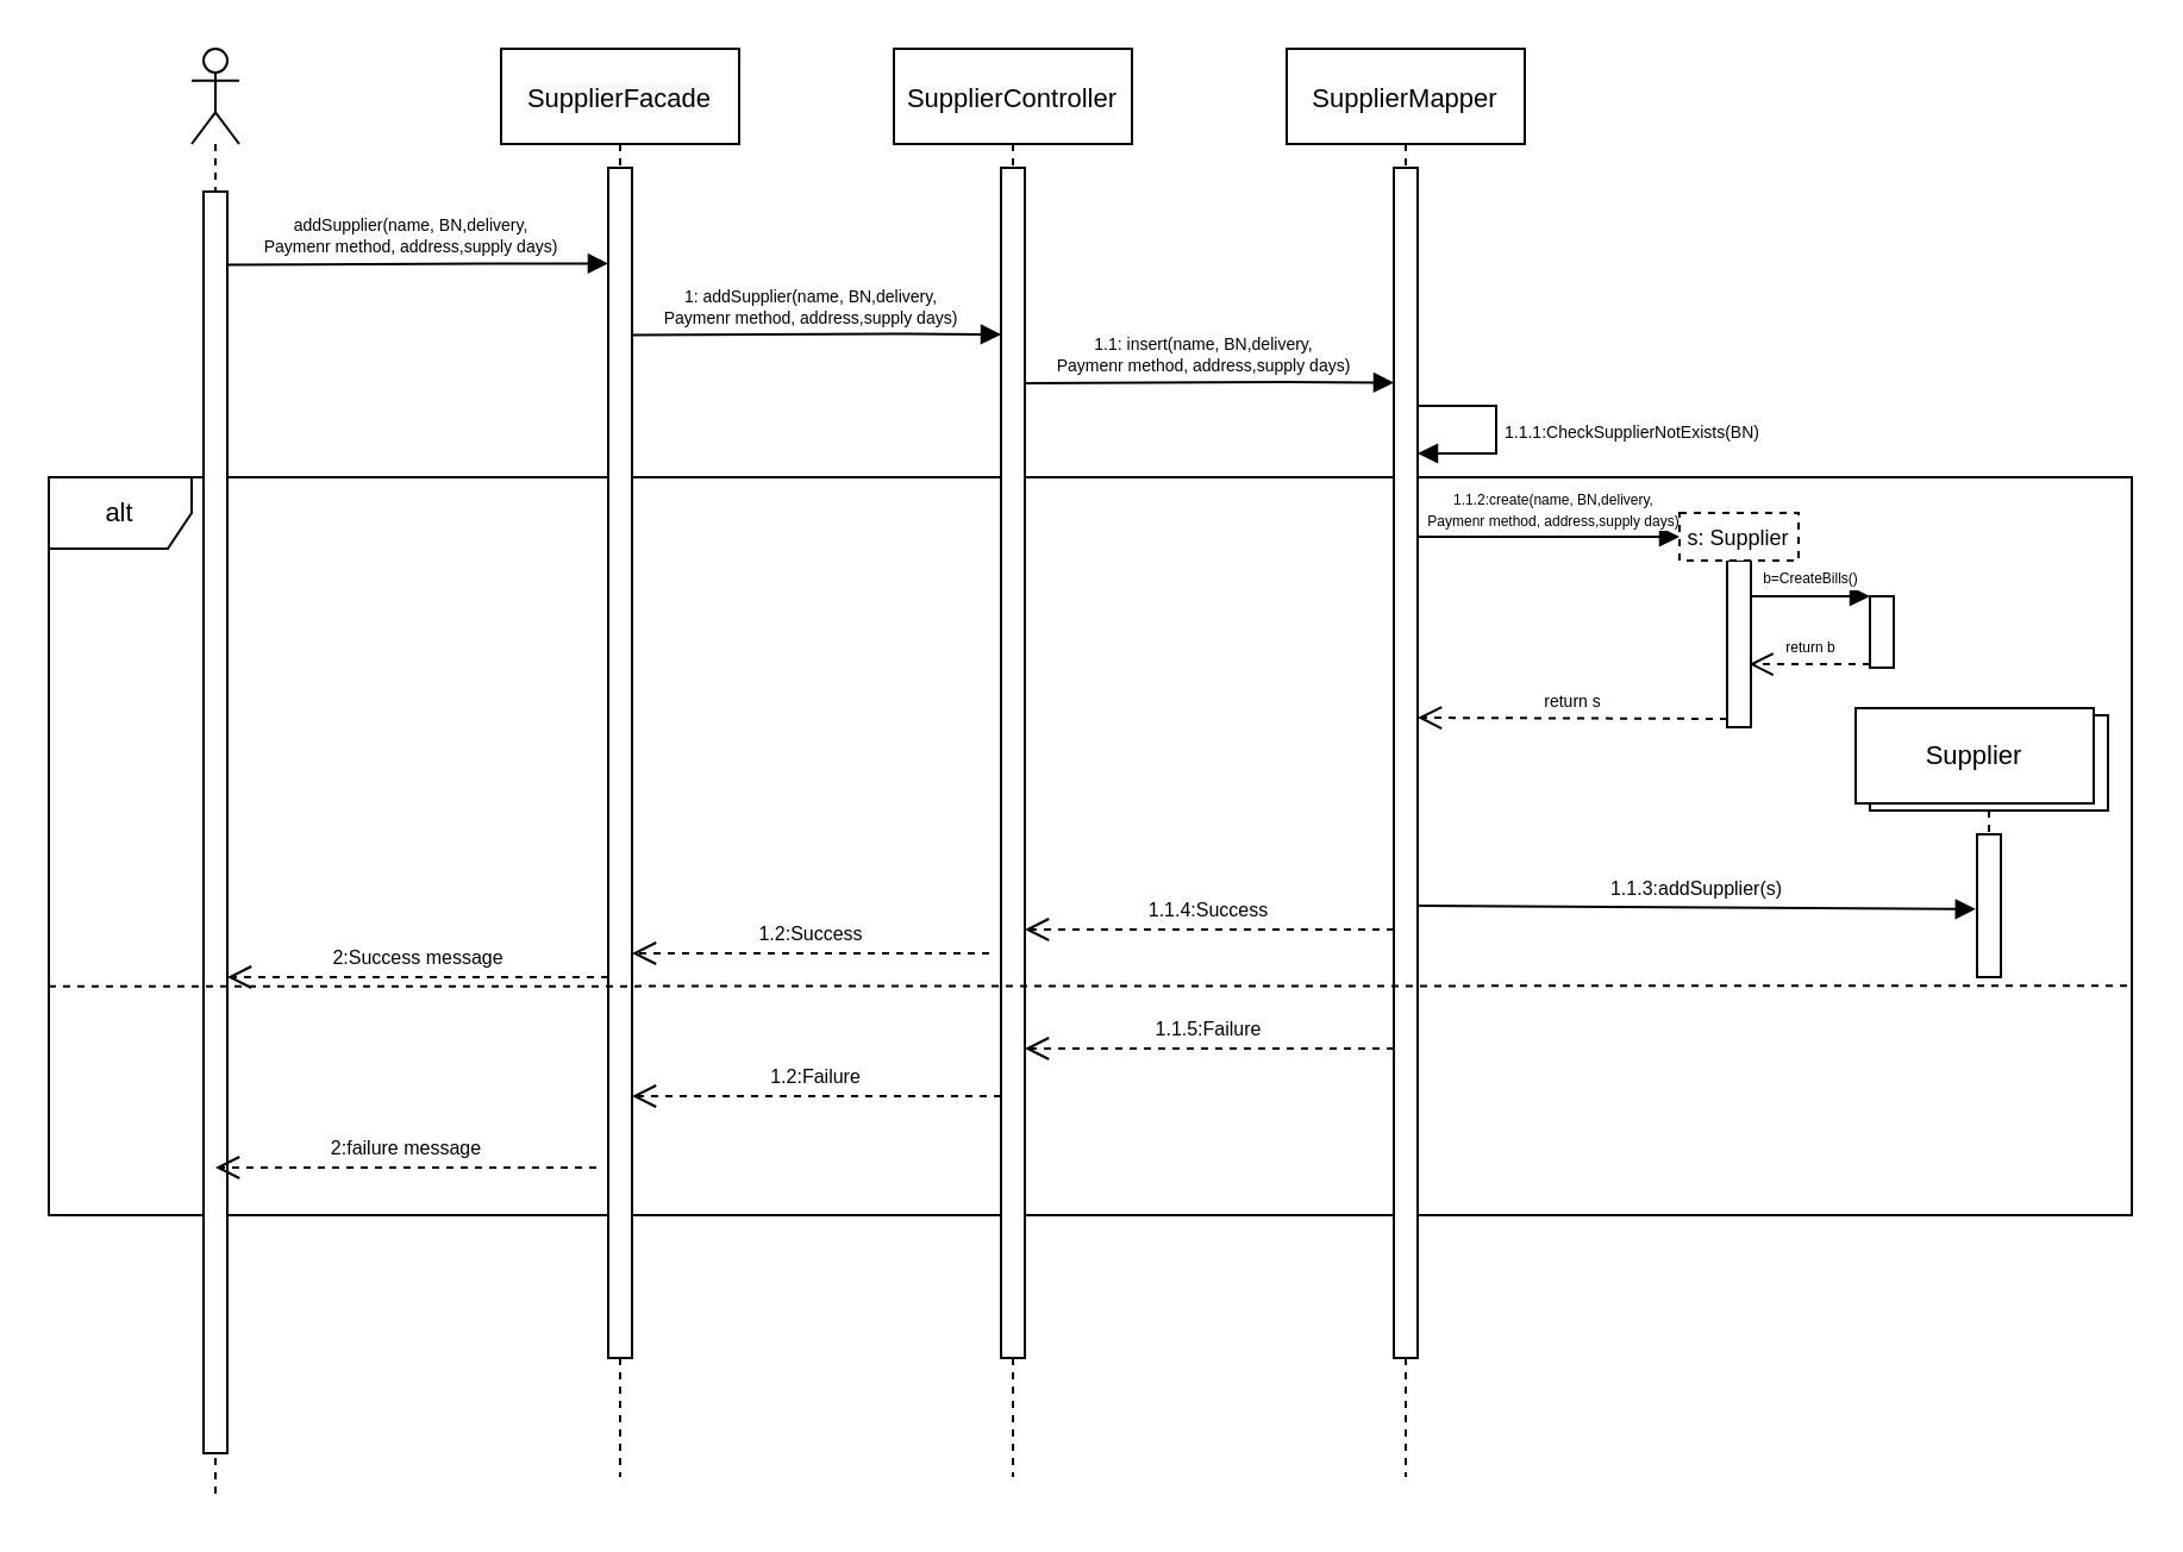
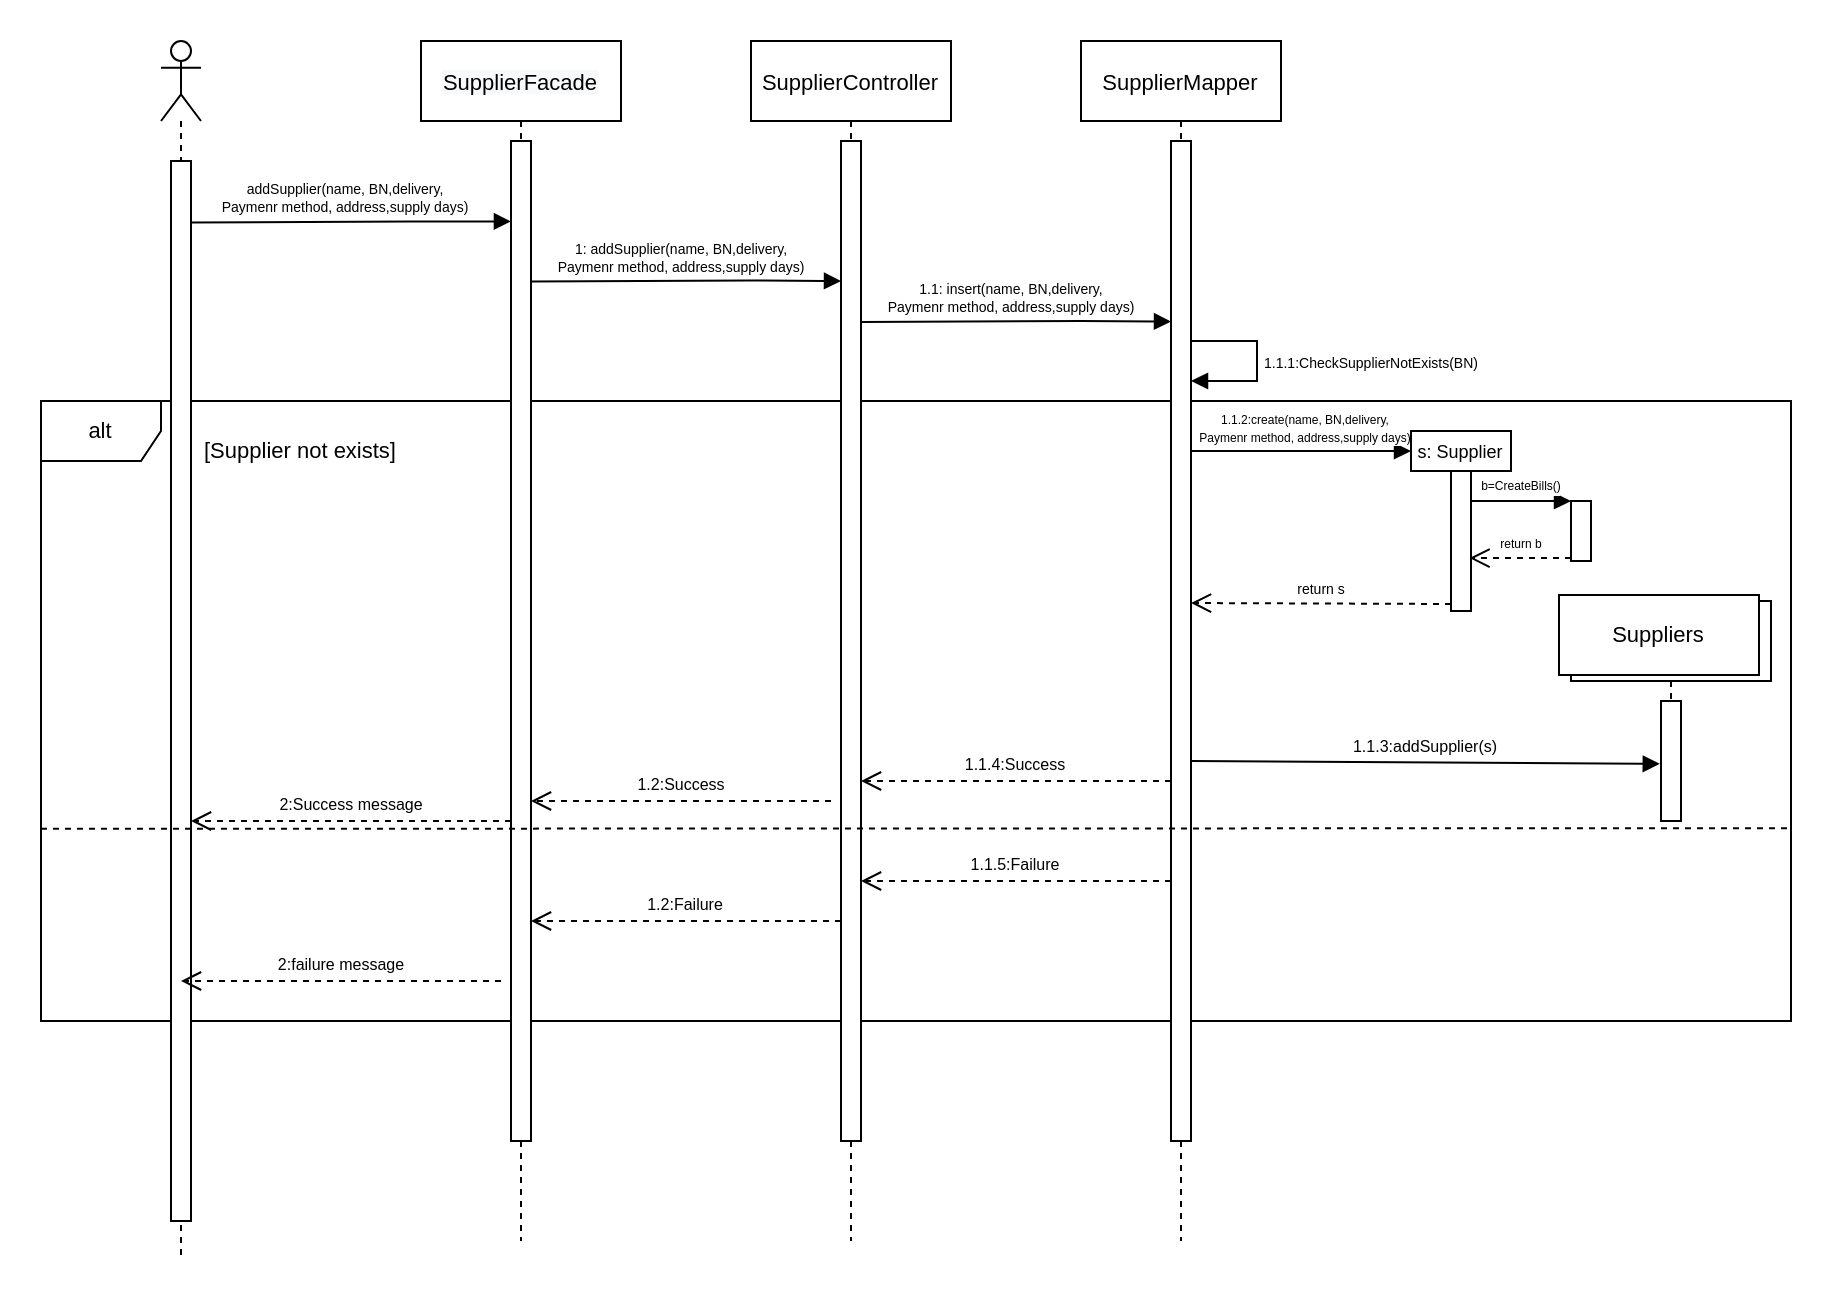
  <mxCell id="0" />
  <mxCell id="1" parent="0" />
  <mxCell id="2" value="alt" style="shape=umlFrame;whiteSpace=wrap;html=1;fontSize=11;" vertex="1" parent="1"><mxGeometry x="20" y="200" width="875" height="310" as="geometry" /></mxCell>
  <mxCell id="3" value="" style="shape=umlLifeline;participant=umlActor;perimeter=lifelinePerimeter;whiteSpace=wrap;html=1;container=1;collapsible=0;recursiveResize=0;verticalAlign=top;spacingTop=36;outlineConnect=0;fontSize=13;" vertex="1" parent="1"><mxGeometry x="80" y="20" width="20" height="610" as="geometry" /></mxCell>
  <mxCell id="4" value="" style="html=1;points=[];perimeter=orthogonalPerimeter;fontSize=13;" vertex="1" parent="3"><mxGeometry x="5" y="60" width="10" height="530" as="geometry" /></mxCell>
  <mxCell id="5" value="&lt;span style=&quot;color: rgb(0, 0, 0); font-family: Helvetica; font-size: 11px; font-style: normal; font-variant-ligatures: normal; font-variant-caps: normal; font-weight: 400; letter-spacing: normal; orphans: 2; text-align: center; text-indent: 0px; text-transform: none; widows: 2; word-spacing: 0px; -webkit-text-stroke-width: 0px; background-color: rgb(248, 249, 250); text-decoration-thickness: initial; text-decoration-style: initial; text-decoration-color: initial; float: none; display: inline !important;&quot;&gt;SupplierFacade&lt;/span&gt;" style="shape=umlLifeline;perimeter=lifelinePerimeter;whiteSpace=wrap;html=1;container=1;collapsible=0;recursiveResize=0;outlineConnect=0;fontSize=13;" vertex="1" parent="1"><mxGeometry x="210" y="20" width="100" height="600" as="geometry" /></mxCell>
  <mxCell id="6" value="" style="html=1;points=[];perimeter=orthogonalPerimeter;fontSize=13;" vertex="1" parent="5"><mxGeometry x="45" y="50" width="10" height="500" as="geometry" /></mxCell>
  <mxCell id="7" value="addSupplier(name, BN,delivery,&lt;br&gt;Paymenr method, address,supply days)" style="html=1;verticalAlign=bottom;endArrow=block;rounded=0;fontSize=7;exitX=1.003;exitY=0.058;exitDx=0;exitDy=0;exitPerimeter=0;" edge="1" parent="5" source="4"><mxGeometry x="-0.033" width="80" relative="1" as="geometry"><mxPoint x="-110" y="90" as="sourcePoint" /><mxPoint x="44.97" y="90.24" as="targetPoint" /><Array as="points"><mxPoint x="-5.03" y="90.24" /></Array><mxPoint as="offset" /></mxGeometry></mxCell>
  <mxCell id="8" value="&lt;span style=&quot;font-size: 11px;&quot;&gt;SupplierController&lt;/span&gt;" style="shape=umlLifeline;perimeter=lifelinePerimeter;whiteSpace=wrap;html=1;container=1;collapsible=0;recursiveResize=0;outlineConnect=0;fontSize=13;" vertex="1" parent="1"><mxGeometry x="375" y="20" width="100" height="600" as="geometry" /></mxCell>
  <mxCell id="9" value="" style="html=1;points=[];perimeter=orthogonalPerimeter;fontSize=13;" vertex="1" parent="8"><mxGeometry x="45" y="50" width="10" height="500" as="geometry" /></mxCell>
  <mxCell id="10" value="1: addSupplier(name, BN,delivery,&lt;br&gt;Paymenr method, address,supply days)" style="html=1;verticalAlign=bottom;endArrow=block;rounded=0;fontSize=7;exitX=1.003;exitY=0.058;exitDx=0;exitDy=0;exitPerimeter=0;" edge="1" parent="8"><mxGeometry x="-0.033" width="80" relative="1" as="geometry"><mxPoint x="-110" y="120.25" as="sourcePoint" /><mxPoint x="45" y="120" as="targetPoint" /><Array as="points"><mxPoint x="-0.06" y="119.75" /></Array><mxPoint as="offset" /></mxGeometry></mxCell>
  <mxCell id="11" value="&lt;span style=&quot;font-size: 11px;&quot;&gt;SupplierMapper&lt;/span&gt;" style="shape=umlLifeline;perimeter=lifelinePerimeter;whiteSpace=wrap;html=1;container=1;collapsible=0;recursiveResize=0;outlineConnect=0;fontSize=13;" vertex="1" parent="1"><mxGeometry x="540" y="20" width="100" height="600" as="geometry" /></mxCell>
  <mxCell id="12" value="" style="html=1;points=[];perimeter=orthogonalPerimeter;fontSize=13;" vertex="1" parent="11"><mxGeometry x="45" y="50" width="10" height="500" as="geometry" /></mxCell>
  <mxCell id="13" value="&lt;font style=&quot;font-size: 7px;&quot;&gt;1.1.1:CheckSupplierNotExists(BN)&lt;/font&gt;" style="edgeStyle=orthogonalEdgeStyle;html=1;align=left;spacingLeft=2;endArrow=block;rounded=0;fontSize=11;" edge="1" parent="11"><mxGeometry relative="1" as="geometry"><mxPoint x="55" y="150" as="sourcePoint" /><Array as="points"><mxPoint x="88" y="150" /><mxPoint x="88" y="170" /></Array><mxPoint x="55" y="170" as="targetPoint" /></mxGeometry></mxCell>
  <mxCell id="14" value="1.1: insert(name, BN,delivery,&lt;br&gt;Paymenr method, address,supply days)" style="html=1;verticalAlign=bottom;endArrow=block;rounded=0;fontSize=7;exitX=1.003;exitY=0.058;exitDx=0;exitDy=0;exitPerimeter=0;" edge="1" parent="1"><mxGeometry x="-0.033" width="80" relative="1" as="geometry"><mxPoint x="430" y="160.5" as="sourcePoint" /><mxPoint x="585" y="160.25" as="targetPoint" /><Array as="points"><mxPoint x="539.94" y="160" /></Array><mxPoint as="offset" /></mxGeometry></mxCell>
  <mxCell id="15" value="" style="shape=umlLifeline;perimeter=lifelinePerimeter;whiteSpace=wrap;html=1;container=1;collapsible=0;recursiveResize=0;outlineConnect=0;fontSize=13;" vertex="1" parent="1"><mxGeometry x="785" y="300" width="100" height="110" as="geometry" /></mxCell>
- <mxCell id="16" value="Supplier" style="rounded=0;whiteSpace=wrap;html=1;fontSize=11;" vertex="1" parent="15"><mxGeometry x="-6" y="-3" width="100" height="40" as="geometry" /></mxCell>
+ <mxCell id="16" value="Suppliers" style="rounded=0;whiteSpace=wrap;html=1;fontSize=11;" vertex="1" parent="15"><mxGeometry x="-6" y="-3" width="100" height="40" as="geometry" /></mxCell>
  <mxCell id="17" value="" style="html=1;points=[];perimeter=orthogonalPerimeter;fontSize=13;" vertex="1" parent="15"><mxGeometry x="45" y="50" width="10" height="60" as="geometry" /></mxCell>
  <mxCell id="18" value="" style="endArrow=none;dashed=1;html=1;rounded=0;fontSize=11;entryX=1.001;entryY=0.689;entryDx=0;entryDy=0;entryPerimeter=0;exitX=0;exitY=0.69;exitDx=0;exitDy=0;exitPerimeter=0;" edge="1" parent="1" source="2" target="2"><mxGeometry width="50" height="50" relative="1" as="geometry"><mxPoint x="20" y="380" as="sourcePoint" /><mxPoint x="430" y="340" as="targetPoint" /></mxGeometry></mxCell>
+ <mxCell id="19" value="[Supplier not exists]" style="text;html=1;strokeColor=none;fillColor=none;align=center;verticalAlign=middle;whiteSpace=wrap;rounded=0;fontSize=11;" vertex="1" parent="1"><mxGeometry x="100" y="210" width="100" height="30" as="geometry" /></mxCell>
  <mxCell id="20" value="1.1.3:addSupplier(s)" style="html=1;verticalAlign=bottom;endArrow=block;rounded=0;fontSize=8;entryX=-0.06;entryY=0.524;entryDx=0;entryDy=0;entryPerimeter=0;" edge="1" parent="1"><mxGeometry width="80" relative="1" as="geometry"><mxPoint x="595" y="380" as="sourcePoint" /><mxPoint x="829.4" y="381.44" as="targetPoint" /></mxGeometry></mxCell>
  <mxCell id="21" value="1.1.4:Success" style="html=1;verticalAlign=bottom;endArrow=open;dashed=1;endSize=8;rounded=0;fontSize=8;" edge="1" parent="1"><mxGeometry relative="1" as="geometry"><mxPoint x="585" y="390" as="sourcePoint" /><mxPoint x="430" y="390" as="targetPoint" /></mxGeometry></mxCell>
  <mxCell id="22" value="1.2:Success" style="html=1;verticalAlign=bottom;endArrow=open;dashed=1;endSize=8;rounded=0;fontSize=8;" edge="1" parent="1"><mxGeometry relative="1" as="geometry"><mxPoint x="415" y="400" as="sourcePoint" /><mxPoint x="265" y="400" as="targetPoint" /></mxGeometry></mxCell>
  <mxCell id="23" value="2:Success message" style="html=1;verticalAlign=bottom;endArrow=open;dashed=1;endSize=8;rounded=0;fontSize=8;" edge="1" parent="1"><mxGeometry relative="1" as="geometry"><mxPoint x="255" y="410" as="sourcePoint" /><mxPoint x="95" y="410" as="targetPoint" /></mxGeometry></mxCell>
  <mxCell id="24" value="1.1.5:Failure" style="html=1;verticalAlign=bottom;endArrow=open;dashed=1;endSize=8;rounded=0;fontSize=8;" edge="1" parent="1"><mxGeometry relative="1" as="geometry"><mxPoint x="585" y="440" as="sourcePoint" /><mxPoint x="430" y="440" as="targetPoint" /></mxGeometry></mxCell>
  <mxCell id="25" value="1.2:Failure" style="html=1;verticalAlign=bottom;endArrow=open;dashed=1;endSize=8;rounded=0;fontSize=8;" edge="1" parent="1"><mxGeometry relative="1" as="geometry"><mxPoint x="420" y="460" as="sourcePoint" /><mxPoint x="265" y="460" as="targetPoint" /></mxGeometry></mxCell>
  <mxCell id="26" value="2:failure message" style="html=1;verticalAlign=bottom;endArrow=open;dashed=1;endSize=8;rounded=0;fontSize=8;" edge="1" parent="1"><mxGeometry relative="1" as="geometry"><mxPoint x="250" y="490" as="sourcePoint" /><mxPoint x="90" y="490" as="targetPoint" /></mxGeometry></mxCell>
  <mxCell id="27" value="" style="html=1;points=[];perimeter=orthogonalPerimeter;fontSize=7;" vertex="1" parent="1"><mxGeometry x="725" y="235" width="10" height="70" as="geometry" /></mxCell>
  <mxCell id="28" value="&lt;font style=&quot;font-size: 6px;&quot;&gt;1.1.2:create(name, BN,delivery,&lt;br&gt;Paymenr method, address,supply days)&lt;/font&gt;" style="html=1;verticalAlign=bottom;endArrow=block;entryX=0;entryY=0.5;rounded=0;fontSize=7;entryDx=0;entryDy=0;" edge="1" parent="1" target="30"><mxGeometry x="0.031" relative="1" as="geometry"><mxPoint x="595" y="225" as="sourcePoint" /><mxPoint as="offset" /></mxGeometry></mxCell>
  <mxCell id="29" value="return s" style="html=1;verticalAlign=bottom;endArrow=open;dashed=1;endSize=8;exitX=0;exitY=0.95;rounded=0;fontSize=7;" edge="1" parent="1" source="27"><mxGeometry relative="1" as="geometry"><mxPoint x="595" y="301" as="targetPoint" /></mxGeometry></mxCell>
- <mxCell id="30" value="&lt;font style=&quot;font-size: 9px;&quot;&gt;s: Supplier&lt;/font&gt;" style="rounded=0;whiteSpace=wrap;html=1;fontSize=11;dashed=1;" vertex="1" parent="1"><mxGeometry x="705" y="215" width="50" height="20" as="geometry" /></mxCell>
+ <mxCell id="30" value="&lt;font style=&quot;font-size: 9px;&quot;&gt;s: Supplier&lt;/font&gt;" style="rounded=0;whiteSpace=wrap;html=1;fontSize=11;" vertex="1" parent="1"><mxGeometry x="705" y="215" width="50" height="20" as="geometry" /></mxCell>
  <mxCell id="31" value="" style="html=1;points=[];perimeter=orthogonalPerimeter;fontSize=8;" vertex="1" parent="1"><mxGeometry x="785" y="250" width="10" height="30" as="geometry" /></mxCell>
  <mxCell id="32" value="&lt;font style=&quot;font-size: 6px;&quot;&gt;b=CreateBills()&lt;/font&gt;" style="html=1;verticalAlign=bottom;endArrow=block;entryX=0;entryY=0;rounded=0;fontSize=8;" edge="1" parent="1" source="27" target="31"><mxGeometry relative="1" as="geometry"><mxPoint x="915" y="200" as="sourcePoint" /></mxGeometry></mxCell>
  <mxCell id="33" value="&lt;font style=&quot;font-size: 6px;&quot;&gt;return b&lt;/font&gt;" style="html=1;verticalAlign=bottom;endArrow=open;dashed=1;endSize=8;exitX=0;exitY=0.95;rounded=0;fontSize=8;entryX=0.926;entryY=0.622;entryDx=0;entryDy=0;entryPerimeter=0;" edge="1" parent="1" source="31" target="27"><mxGeometry relative="1" as="geometry"><mxPoint x="915" y="238" as="targetPoint" /></mxGeometry></mxCell>
